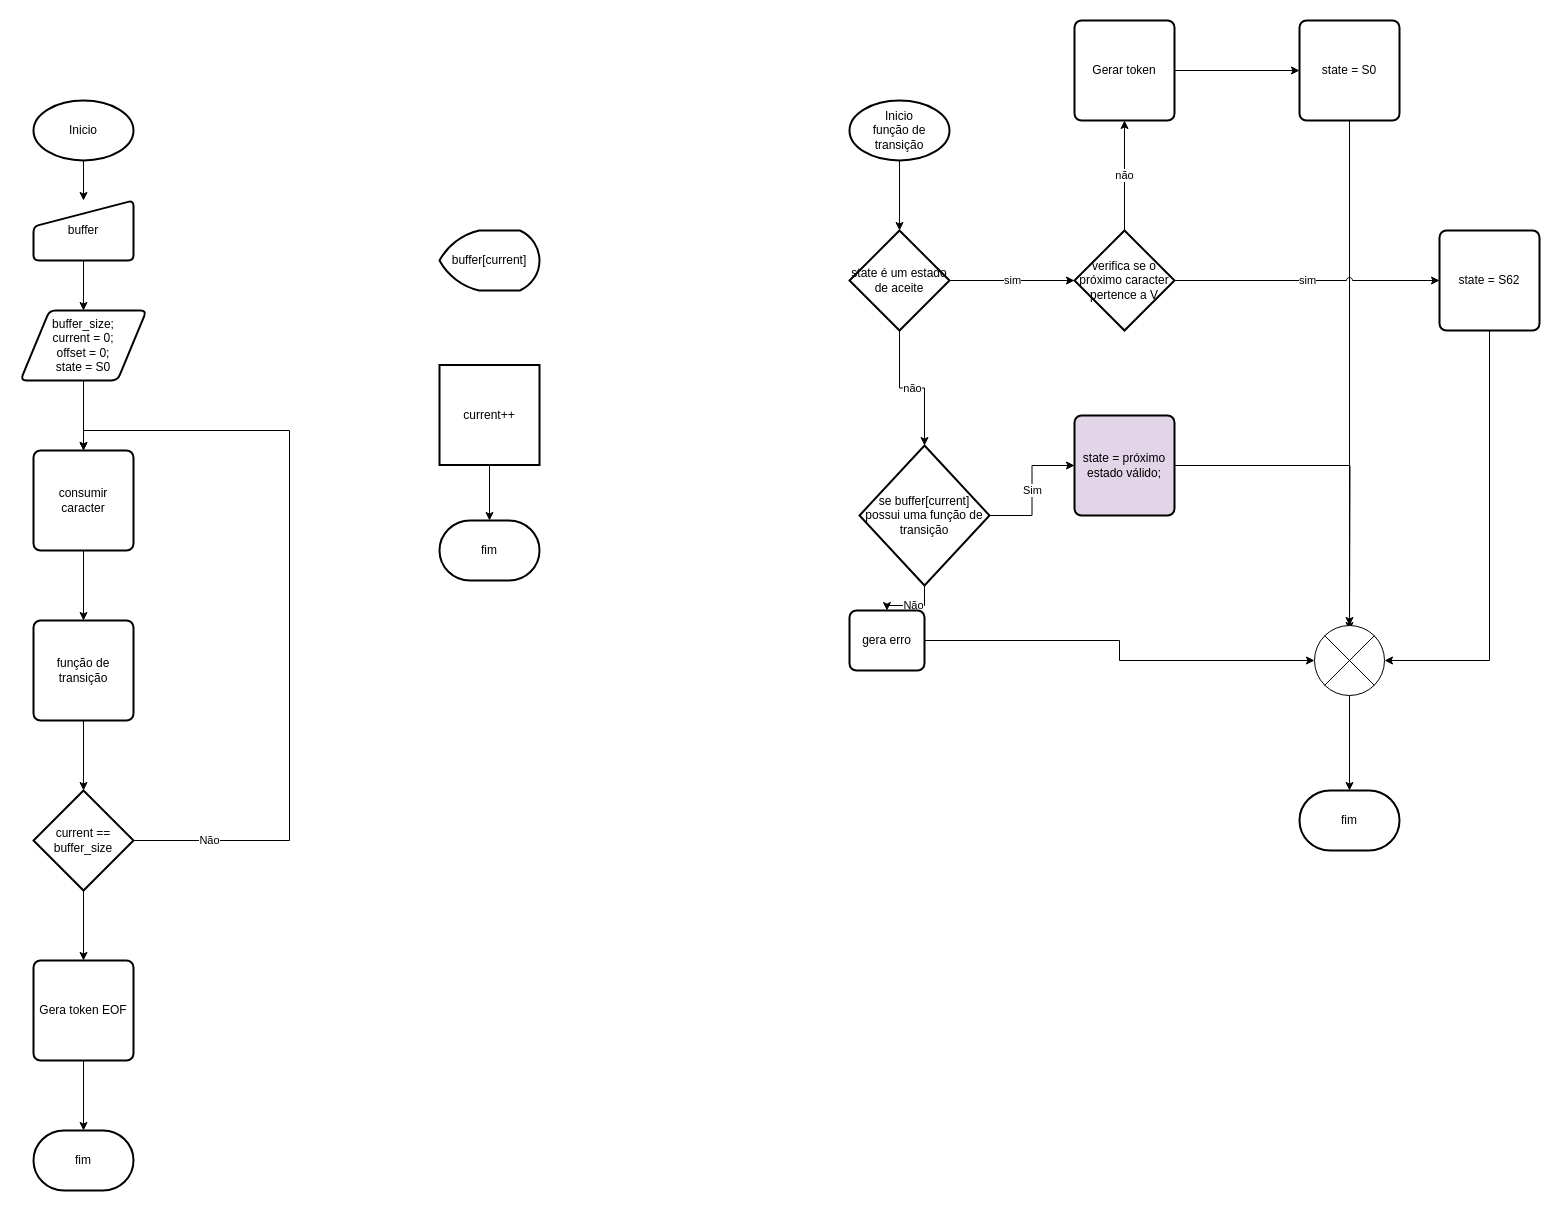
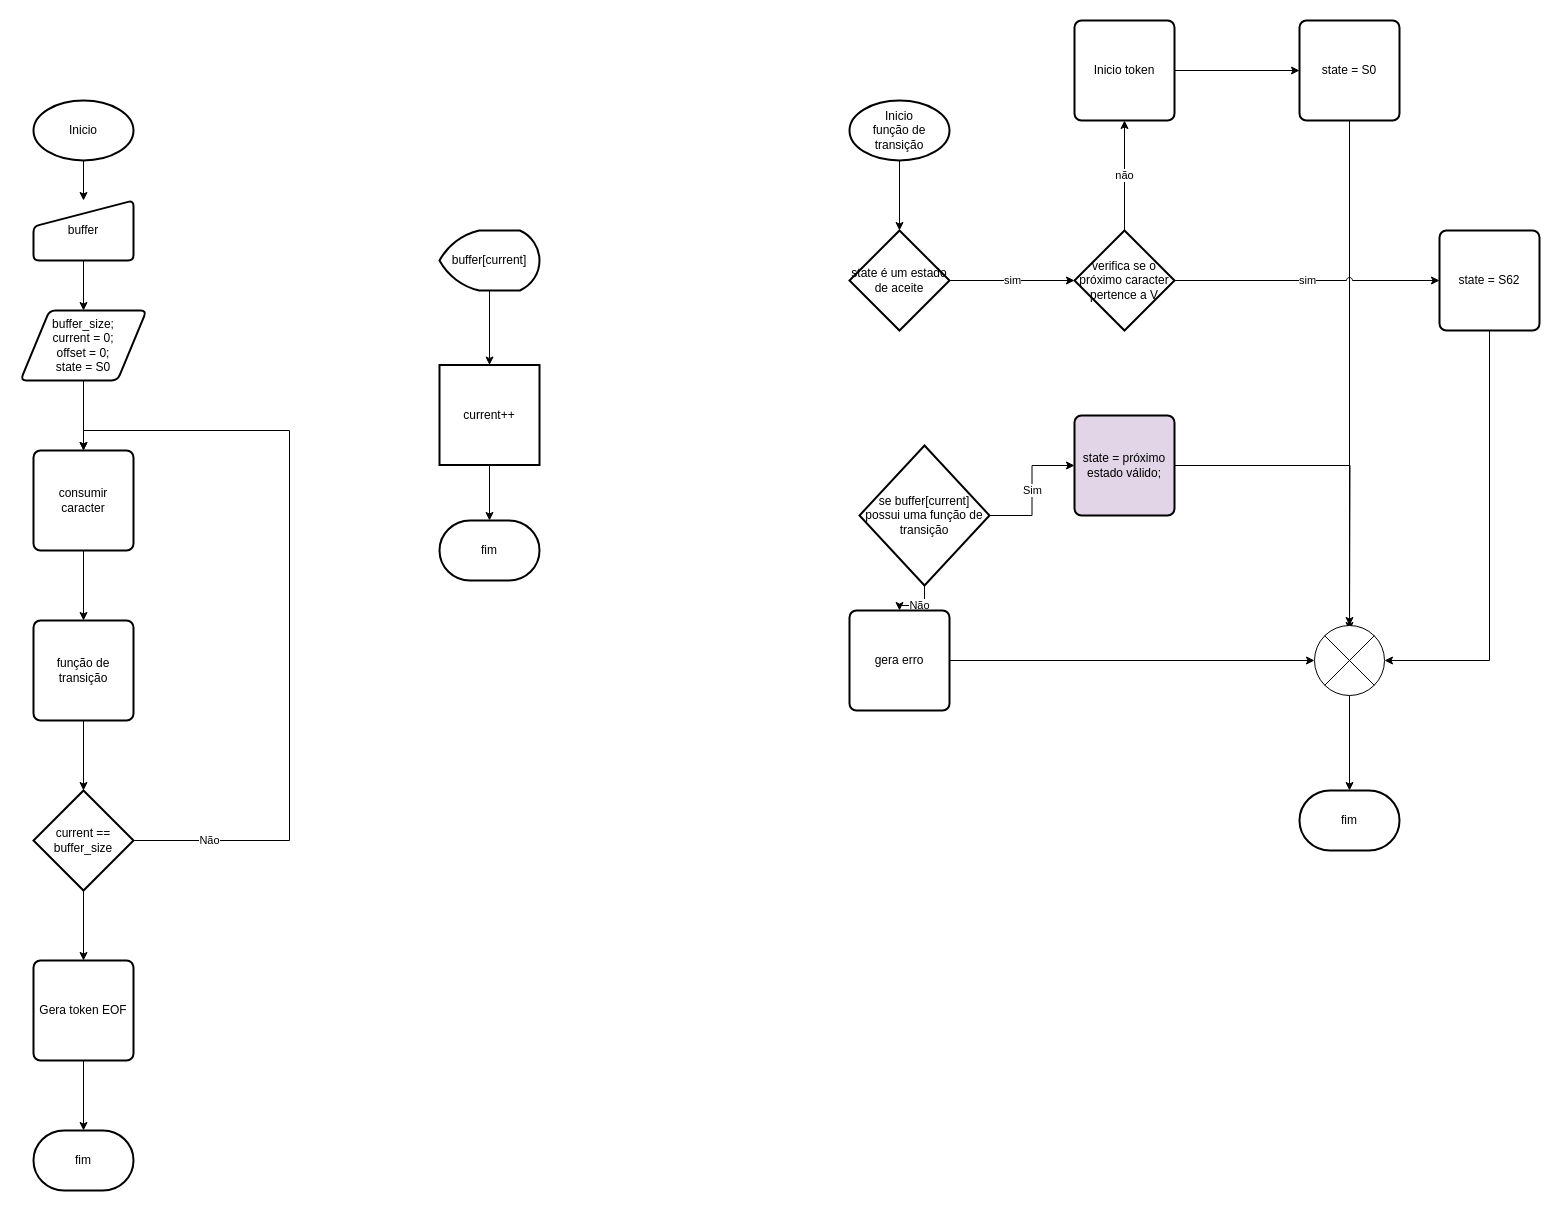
  <mxCell id="0" />
  <mxCell id="1" parent="0" />
  <mxCell id="2" value="" style="edgeStyle=orthogonalEdgeStyle;rounded=0;orthogonalLoop=1;jettySize=auto;html=1;" edge="1" parent="1" source="3" target="5"><mxGeometry relative="1" as="geometry" /></mxCell>
  <mxCell id="3" value="Inicio" style="strokeWidth=2;html=1;shape=mxgraph.flowchart.start_1;whiteSpace=wrap;" vertex="1" parent="1"><mxGeometry x="33" y="100" width="100" height="60" as="geometry" /></mxCell>
  <mxCell id="4" value="" style="edgeStyle=orthogonalEdgeStyle;rounded=0;orthogonalLoop=1;jettySize=auto;html=1;" edge="1" parent="1" source="5" target="7"><mxGeometry relative="1" as="geometry" /></mxCell>
  <mxCell id="5" value="buffer" style="html=1;strokeWidth=2;shape=manualInput;whiteSpace=wrap;rounded=1;size=26;arcSize=11;" vertex="1" parent="1"><mxGeometry x="33" y="200" width="100" height="60" as="geometry" /></mxCell>
  <mxCell id="6" value="" style="edgeStyle=orthogonalEdgeStyle;rounded=0;orthogonalLoop=1;jettySize=auto;html=1;" edge="1" parent="1" source="7" target="9"><mxGeometry relative="1" as="geometry" /></mxCell>
  <mxCell id="7" value="buffer_size;&lt;div&gt;current = 0;&lt;/div&gt;&lt;div&gt;offset = 0;&lt;/div&gt;&lt;div&gt;state = S0&lt;/div&gt;" style="shape=parallelogram;html=1;strokeWidth=2;perimeter=parallelogramPerimeter;whiteSpace=wrap;rounded=1;arcSize=12;size=0.23;" vertex="1" parent="1"><mxGeometry x="20" y="310" width="126" height="70" as="geometry" /></mxCell>
  <mxCell id="8" value="" style="edgeStyle=orthogonalEdgeStyle;rounded=0;orthogonalLoop=1;jettySize=auto;html=1;" edge="1" parent="1" source="9" target="16"><mxGeometry relative="1" as="geometry" /></mxCell>
  <mxCell id="9" value="consumir&lt;div&gt;caracter&lt;/div&gt;" style="rounded=1;whiteSpace=wrap;html=1;absoluteArcSize=1;arcSize=14;strokeWidth=2;" vertex="1" parent="1"><mxGeometry x="33" y="450" width="100" height="100" as="geometry" /></mxCell>
+ <mxCell id="10" value="" style="edgeStyle=orthogonalEdgeStyle;rounded=0;orthogonalLoop=1;jettySize=auto;html=1;" edge="1" parent="1" source="11" target="13"><mxGeometry relative="1" as="geometry" /></mxCell>
  <mxCell id="11" value="buffer[current]" style="strokeWidth=2;html=1;shape=mxgraph.flowchart.display;whiteSpace=wrap;" vertex="1" parent="1"><mxGeometry x="439" y="230" width="100" height="60" as="geometry" /></mxCell>
  <mxCell id="12" value="" style="edgeStyle=orthogonalEdgeStyle;rounded=0;orthogonalLoop=1;jettySize=auto;html=1;" edge="1" parent="1" source="13" target="14"><mxGeometry relative="1" as="geometry" /></mxCell>
  <mxCell id="13" value="current++" style="whiteSpace=wrap;html=1;absoluteArcSize=1;arcSize=14;strokeWidth=2;rounded=0;" vertex="1" parent="1"><mxGeometry x="439" y="364.5" width="100" height="100" as="geometry" /></mxCell>
  <mxCell id="14" value="fim" style="strokeWidth=2;html=1;shape=mxgraph.flowchart.terminator;whiteSpace=wrap;" vertex="1" parent="1"><mxGeometry x="439" y="520" width="100" height="60" as="geometry" /></mxCell>
  <mxCell id="15" value="" style="edgeStyle=orthogonalEdgeStyle;rounded=0;orthogonalLoop=1;jettySize=auto;html=1;" edge="1" parent="1" source="16" target="28"><mxGeometry relative="1" as="geometry" /></mxCell>
  <mxCell id="16" value="função de transição" style="rounded=1;whiteSpace=wrap;html=1;absoluteArcSize=1;arcSize=14;strokeWidth=2;" vertex="1" parent="1"><mxGeometry x="33" y="620" width="100" height="100" as="geometry" /></mxCell>
  <mxCell id="17" value="" style="edgeStyle=orthogonalEdgeStyle;rounded=0;orthogonalLoop=1;jettySize=auto;html=1;" edge="1" parent="1" source="18" target="33"><mxGeometry relative="1" as="geometry" /></mxCell>
  <mxCell id="18" value="Inicio&lt;div&gt;função de transição&lt;/div&gt;" style="strokeWidth=2;html=1;shape=mxgraph.flowchart.start_1;whiteSpace=wrap;" vertex="1" parent="1"><mxGeometry x="849" y="100" width="100" height="60" as="geometry" /></mxCell>
  <mxCell id="19" value="Sim" style="edgeStyle=orthogonalEdgeStyle;rounded=0;orthogonalLoop=1;jettySize=auto;html=1;" edge="1" parent="1" source="21" target="23"><mxGeometry relative="1" as="geometry" /></mxCell>
  <mxCell id="20" value="Não" style="edgeStyle=orthogonalEdgeStyle;rounded=0;orthogonalLoop=1;jettySize=auto;html=1;" edge="1" parent="1" source="21" target="25"><mxGeometry relative="1" as="geometry" /></mxCell>
  <mxCell id="21" value="se buffer[current]&lt;div&gt;possui uma função de transição&lt;/div&gt;" style="strokeWidth=2;html=1;shape=mxgraph.flowchart.decision;whiteSpace=wrap;" vertex="1" parent="1"><mxGeometry x="859" y="445" width="130" height="140" as="geometry" /></mxCell>
  <mxCell id="22" style="edgeStyle=orthogonalEdgeStyle;rounded=0;orthogonalLoop=1;jettySize=auto;html=1;exitX=1;exitY=0.5;exitDx=0;exitDy=0;" edge="1" parent="1" source="23"><mxGeometry relative="1" as="geometry"><mxPoint x="1349" y="630" as="targetPoint" /></mxGeometry></mxCell>
  <mxCell id="23" value="state = próximo estado válido;" style="rounded=1;whiteSpace=wrap;html=1;absoluteArcSize=1;arcSize=14;strokeWidth=2;fillColor=#e1d5e7;" vertex="1" parent="1"><mxGeometry x="1074" y="415" width="100" height="100" as="geometry" /></mxCell>
  <mxCell id="24" style="edgeStyle=orthogonalEdgeStyle;rounded=0;orthogonalLoop=1;jettySize=auto;html=1;exitX=1;exitY=0.5;exitDx=0;exitDy=0;" edge="1" parent="1" source="25" target="38"><mxGeometry relative="1" as="geometry" /></mxCell>
- <mxCell id="25" value="gera erro" style="rounded=1;whiteSpace=wrap;html=1;absoluteArcSize=1;arcSize=14;strokeWidth=2;" vertex="1" parent="1"><mxGeometry x="849" y="610" width="75" height="60" as="geometry" /></mxCell>
+ <mxCell id="25" value="gera erro" style="rounded=1;whiteSpace=wrap;html=1;absoluteArcSize=1;arcSize=14;strokeWidth=2;" vertex="1" parent="1"><mxGeometry x="849" y="610" width="100" height="100" as="geometry" /></mxCell>
  <mxCell id="26" value="Não" style="edgeStyle=orthogonalEdgeStyle;rounded=0;orthogonalLoop=1;jettySize=auto;html=1;exitX=1;exitY=0.5;exitDx=0;exitDy=0;exitPerimeter=0;entryX=0.5;entryY=0;entryDx=0;entryDy=0;" edge="1" parent="1" source="28" target="9"><mxGeometry x="-0.808" relative="1" as="geometry"><Array as="points"><mxPoint x="289" y="840" /><mxPoint x="289" y="430" /><mxPoint x="83" y="430" /></Array><mxPoint as="offset" /></mxGeometry></mxCell>
  <mxCell id="27" value="" style="edgeStyle=orthogonalEdgeStyle;rounded=0;orthogonalLoop=1;jettySize=auto;html=1;" edge="1" parent="1" source="28" target="30"><mxGeometry relative="1" as="geometry" /></mxCell>
  <mxCell id="28" value="current == buffer_size" style="strokeWidth=2;html=1;shape=mxgraph.flowchart.decision;whiteSpace=wrap;" vertex="1" parent="1"><mxGeometry x="33" y="790" width="100" height="100" as="geometry" /></mxCell>
  <mxCell id="29" value="" style="edgeStyle=orthogonalEdgeStyle;rounded=0;orthogonalLoop=1;jettySize=auto;html=1;" edge="1" parent="1" source="30" target="31"><mxGeometry relative="1" as="geometry" /></mxCell>
  <mxCell id="30" value="Gera token EOF" style="rounded=1;whiteSpace=wrap;html=1;absoluteArcSize=1;arcSize=14;strokeWidth=2;" vertex="1" parent="1"><mxGeometry x="33" y="960" width="100" height="100" as="geometry" /></mxCell>
  <mxCell id="31" value="fim" style="strokeWidth=2;html=1;shape=mxgraph.flowchart.terminator;whiteSpace=wrap;" vertex="1" parent="1"><mxGeometry x="33" y="1130" width="100" height="60" as="geometry" /></mxCell>
- <mxCell id="32" value="não" style="edgeStyle=orthogonalEdgeStyle;rounded=0;orthogonalLoop=1;jettySize=auto;html=1;" edge="1" parent="1" source="33" target="21"><mxGeometry relative="1" as="geometry" /></mxCell>
  <mxCell id="33" value="state é um estado de aceite" style="strokeWidth=2;html=1;shape=mxgraph.flowchart.decision;whiteSpace=wrap;" vertex="1" parent="1"><mxGeometry x="849" y="230" width="100" height="100" as="geometry" /></mxCell>
  <mxCell id="34" style="edgeStyle=orthogonalEdgeStyle;rounded=0;orthogonalLoop=1;jettySize=auto;html=1;exitX=1;exitY=0.5;exitDx=0;exitDy=0;" edge="1" parent="1" source="35" target="36"><mxGeometry relative="1" as="geometry" /></mxCell>
- <mxCell id="35" value="Gerar token" style="rounded=1;whiteSpace=wrap;html=1;absoluteArcSize=1;arcSize=14;strokeWidth=2;" vertex="1" parent="1"><mxGeometry x="1074" y="20" width="100" height="100" as="geometry" /></mxCell>
+ <mxCell id="35" value="Inicio token" style="rounded=1;whiteSpace=wrap;html=1;absoluteArcSize=1;arcSize=14;strokeWidth=2;" vertex="1" parent="1"><mxGeometry x="1074" y="20" width="100" height="100" as="geometry" /></mxCell>
  <mxCell id="36" value="state = S0" style="rounded=1;whiteSpace=wrap;html=1;absoluteArcSize=1;arcSize=14;strokeWidth=2;" vertex="1" parent="1"><mxGeometry x="1299" y="20" width="100" height="100" as="geometry" /></mxCell>
  <mxCell id="37" style="edgeStyle=orthogonalEdgeStyle;rounded=0;orthogonalLoop=1;jettySize=auto;html=1;exitX=0.5;exitY=1;exitDx=0;exitDy=0;exitPerimeter=0;" edge="1" parent="1" source="38" target="39"><mxGeometry relative="1" as="geometry" /></mxCell>
  <mxCell id="38" value="" style="verticalLabelPosition=bottom;verticalAlign=top;html=1;shape=mxgraph.flowchart.or;" vertex="1" parent="1"><mxGeometry x="1314" y="625" width="70" height="70" as="geometry" /></mxCell>
  <mxCell id="39" value="fim" style="strokeWidth=2;html=1;shape=mxgraph.flowchart.terminator;whiteSpace=wrap;" vertex="1" parent="1"><mxGeometry x="1299" y="790" width="100" height="60" as="geometry" /></mxCell>
  <mxCell id="40" value="não" style="edgeStyle=orthogonalEdgeStyle;rounded=0;orthogonalLoop=1;jettySize=auto;html=1;exitX=0.5;exitY=0;exitDx=0;exitDy=0;exitPerimeter=0;" edge="1" parent="1" source="41" target="35"><mxGeometry relative="1" as="geometry" /></mxCell>
  <mxCell id="41" value="verifica se o próximo caracter pertence a V" style="strokeWidth=2;html=1;shape=mxgraph.flowchart.decision;whiteSpace=wrap;" vertex="1" parent="1"><mxGeometry x="1074" y="230" width="100" height="100" as="geometry" /></mxCell>
  <mxCell id="42" value="sim" style="edgeStyle=orthogonalEdgeStyle;rounded=0;orthogonalLoop=1;jettySize=auto;html=1;exitX=1;exitY=0.5;exitDx=0;exitDy=0;exitPerimeter=0;entryX=0;entryY=0.5;entryDx=0;entryDy=0;entryPerimeter=0;" edge="1" parent="1" source="33" target="41"><mxGeometry relative="1" as="geometry" /></mxCell>
  <mxCell id="43" style="edgeStyle=orthogonalEdgeStyle;rounded=0;orthogonalLoop=1;jettySize=auto;html=1;exitX=0.5;exitY=1;exitDx=0;exitDy=0;entryX=0.5;entryY=0;entryDx=0;entryDy=0;entryPerimeter=0;" edge="1" parent="1" source="36" target="38"><mxGeometry relative="1" as="geometry" /></mxCell>
  <mxCell id="44" value="state = S62" style="rounded=1;whiteSpace=wrap;html=1;absoluteArcSize=1;arcSize=14;strokeWidth=2;" vertex="1" parent="1"><mxGeometry x="1439" y="230" width="100" height="100" as="geometry" /></mxCell>
  <mxCell id="45" style="edgeStyle=orthogonalEdgeStyle;rounded=0;orthogonalLoop=1;jettySize=auto;html=1;exitX=0.5;exitY=1;exitDx=0;exitDy=0;entryX=1;entryY=0.5;entryDx=0;entryDy=0;entryPerimeter=0;" edge="1" parent="1" source="44" target="38"><mxGeometry relative="1" as="geometry" /></mxCell>
  <mxCell id="46" value="sim" style="edgeStyle=orthogonalEdgeStyle;rounded=0;orthogonalLoop=1;jettySize=auto;html=1;exitX=1;exitY=0.5;exitDx=0;exitDy=0;exitPerimeter=0;flowAnimation=0;curved=0;strokeColor=default;jumpStyle=arc;" edge="1" parent="1" source="41" target="44"><mxGeometry relative="1" as="geometry" /></mxCell>
